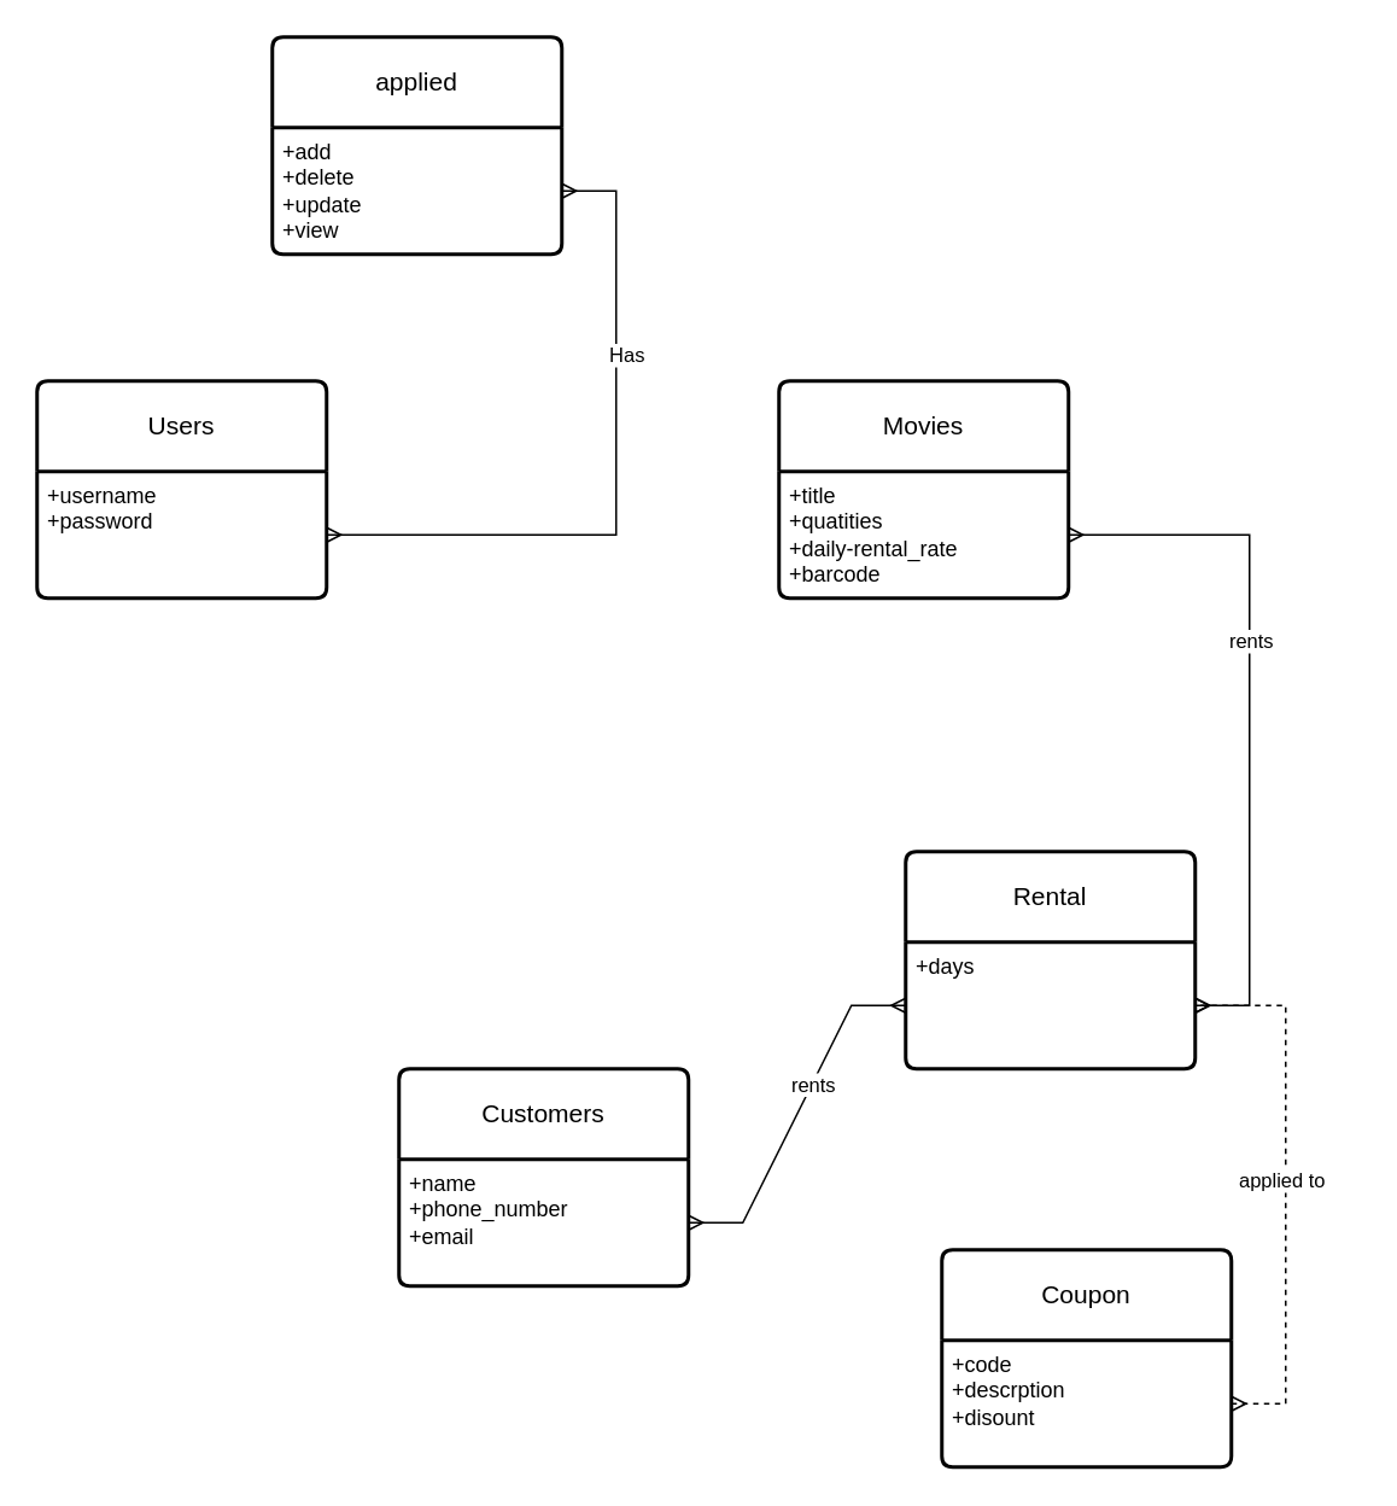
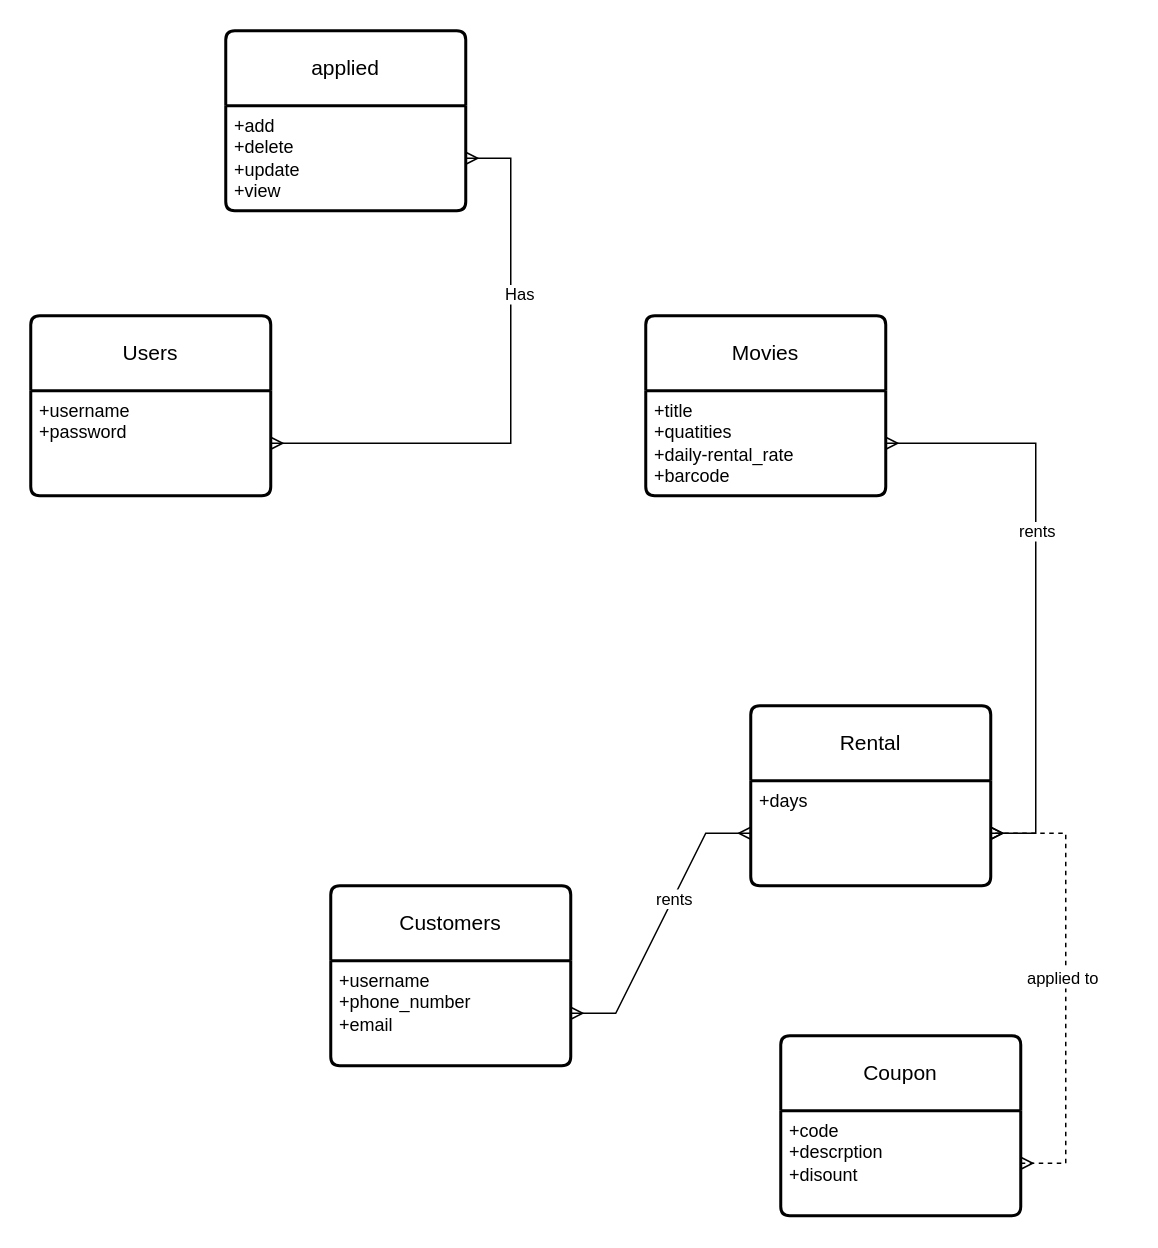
  <mxCell id="0" />
  <mxCell id="1" parent="0" />
  <mxCell id="2" value="Users" style="swimlane;childLayout=stackLayout;horizontal=1;startSize=50;horizontalStack=0;rounded=1;fontSize=14;fontStyle=0;strokeWidth=2;resizeParent=0;resizeLast=1;shadow=0;dashed=0;align=center;arcSize=4;whiteSpace=wrap;html=1;" parent="1" vertex="1"><mxGeometry x="20" y="210" width="160" height="120" as="geometry" /></mxCell>
  <mxCell id="3" value="+username&lt;div&gt;+password&lt;/div&gt;" style="align=left;strokeColor=none;fillColor=none;spacingLeft=4;spacingRight=4;fontSize=12;verticalAlign=top;resizable=0;rotatable=0;part=1;html=1;whiteSpace=wrap;" parent="2" vertex="1"><mxGeometry y="50" width="160" height="70" as="geometry" /></mxCell>
  <mxCell id="4" value="Movies" style="swimlane;childLayout=stackLayout;horizontal=1;startSize=50;horizontalStack=0;rounded=1;fontSize=14;fontStyle=0;strokeWidth=2;resizeParent=0;resizeLast=1;shadow=0;dashed=0;align=center;arcSize=4;whiteSpace=wrap;html=1;" parent="1" vertex="1"><mxGeometry x="430" y="210" width="160" height="120" as="geometry" /></mxCell>
  <mxCell id="5" value="+title&lt;div&gt;+quatities&lt;/div&gt;&lt;div&gt;+daily-rental_rate&lt;/div&gt;&lt;div&gt;+barcode&lt;/div&gt;" style="align=left;strokeColor=none;fillColor=none;spacingLeft=4;spacingRight=4;fontSize=12;verticalAlign=top;resizable=0;rotatable=0;part=1;html=1;whiteSpace=wrap;" parent="4" vertex="1"><mxGeometry y="50" width="160" height="70" as="geometry" /></mxCell>
  <mxCell id="6" value="Customers" style="swimlane;childLayout=stackLayout;horizontal=1;startSize=50;horizontalStack=0;rounded=1;fontSize=14;fontStyle=0;strokeWidth=2;resizeParent=0;resizeLast=1;shadow=0;dashed=0;align=center;arcSize=4;whiteSpace=wrap;html=1;" parent="1" vertex="1"><mxGeometry x="220" y="590" width="160" height="120" as="geometry" /></mxCell>
- <mxCell id="7" value="+name&lt;div&gt;+phone_number&lt;/div&gt;&lt;div&gt;+email&lt;/div&gt;" style="align=left;strokeColor=none;fillColor=none;spacingLeft=4;spacingRight=4;fontSize=12;verticalAlign=top;resizable=0;rotatable=0;part=1;html=1;whiteSpace=wrap;" parent="6" vertex="1"><mxGeometry y="50" width="160" height="70" as="geometry" /></mxCell>
+ <mxCell id="7" value="+username&lt;div&gt;+phone_number&lt;/div&gt;&lt;div&gt;+email&lt;/div&gt;" style="align=left;strokeColor=none;fillColor=none;spacingLeft=4;spacingRight=4;fontSize=12;verticalAlign=top;resizable=0;rotatable=0;part=1;html=1;whiteSpace=wrap;" parent="6" vertex="1"><mxGeometry y="50" width="160" height="70" as="geometry" /></mxCell>
  <mxCell id="8" value="" style="edgeStyle=entityRelationEdgeStyle;fontSize=12;html=1;endArrow=ERmany;startArrow=ERmany;rounded=0;" parent="1" source="7" target="15" edge="1"><mxGeometry width="100" height="100" relative="1" as="geometry"><mxPoint x="390" y="570" as="sourcePoint" /><mxPoint x="490" y="470" as="targetPoint" /><Array as="points"><mxPoint x="500" y="540" /><mxPoint x="430" y="470" /></Array></mxGeometry></mxCell>
  <mxCell id="9" value="rents" style="edgeLabel;html=1;align=center;verticalAlign=middle;resizable=0;points=[];" parent="8" vertex="1" connectable="0"><mxGeometry x="0.189" relative="1" as="geometry"><mxPoint as="offset" /></mxGeometry></mxCell>
  <mxCell id="10" value="applied" style="swimlane;childLayout=stackLayout;horizontal=1;startSize=50;horizontalStack=0;rounded=1;fontSize=14;fontStyle=0;strokeWidth=2;resizeParent=0;resizeLast=1;shadow=0;dashed=0;align=center;arcSize=4;whiteSpace=wrap;html=1;" parent="1" vertex="1"><mxGeometry x="150" y="20" width="160" height="120" as="geometry" /></mxCell>
  <mxCell id="11" value="+add&lt;div&gt;+delete&lt;/div&gt;&lt;div&gt;+update&lt;/div&gt;&lt;div&gt;+view&lt;/div&gt;" style="align=left;strokeColor=none;fillColor=none;spacingLeft=4;spacingRight=4;fontSize=12;verticalAlign=top;resizable=0;rotatable=0;part=1;html=1;whiteSpace=wrap;" parent="10" vertex="1"><mxGeometry y="50" width="160" height="70" as="geometry" /></mxCell>
  <mxCell id="12" value="" style="edgeStyle=entityRelationEdgeStyle;fontSize=12;html=1;endArrow=ERmany;startArrow=ERmany;rounded=0;" parent="1" source="11" target="3" edge="1"><mxGeometry width="100" height="100" relative="1" as="geometry"><mxPoint x="320" y="210" as="sourcePoint" /><mxPoint x="420" y="110" as="targetPoint" /></mxGeometry></mxCell>
  <mxCell id="13" value="Has" style="edgeLabel;html=1;align=center;verticalAlign=middle;resizable=0;points=[];" parent="12" vertex="1" connectable="0"><mxGeometry x="-0.366" y="5" relative="1" as="geometry"><mxPoint as="offset" /></mxGeometry></mxCell>
  <mxCell id="14" value="Rental" style="swimlane;childLayout=stackLayout;horizontal=1;startSize=50;horizontalStack=0;rounded=1;fontSize=14;fontStyle=0;strokeWidth=2;resizeParent=0;resizeLast=1;shadow=0;dashed=0;align=center;arcSize=4;whiteSpace=wrap;html=1;" parent="1" vertex="1"><mxGeometry x="500" y="470" width="160" height="120" as="geometry" /></mxCell>
  <mxCell id="15" value="&lt;div&gt;+days&lt;/div&gt;" style="align=left;strokeColor=none;fillColor=none;spacingLeft=4;spacingRight=4;fontSize=12;verticalAlign=top;resizable=0;rotatable=0;part=1;html=1;whiteSpace=wrap;" parent="14" vertex="1"><mxGeometry y="50" width="160" height="70" as="geometry" /></mxCell>
  <mxCell id="16" value="" style="edgeStyle=entityRelationEdgeStyle;fontSize=12;html=1;endArrow=ERmany;startArrow=ERmany;rounded=0;" parent="1" source="15" target="5" edge="1"><mxGeometry width="100" height="100" relative="1" as="geometry"><mxPoint x="540" y="440" as="sourcePoint" /><mxPoint x="660" y="320" as="targetPoint" /><Array as="points"><mxPoint x="660" y="305" /><mxPoint x="750" y="375" /><mxPoint x="590" y="235" /></Array></mxGeometry></mxCell>
  <mxCell id="17" value="rents" style="edgeLabel;html=1;align=center;verticalAlign=middle;resizable=0;points=[];" parent="16" vertex="1" connectable="0"><mxGeometry x="0.189" relative="1" as="geometry"><mxPoint as="offset" /></mxGeometry></mxCell>
  <mxCell id="18" value="Coupon" style="swimlane;childLayout=stackLayout;horizontal=1;startSize=50;horizontalStack=0;rounded=1;fontSize=14;fontStyle=0;strokeWidth=2;resizeParent=0;resizeLast=1;shadow=0;dashed=0;align=center;arcSize=4;whiteSpace=wrap;html=1;" parent="1" vertex="1"><mxGeometry x="520" y="690" width="160" height="120" as="geometry" /></mxCell>
  <mxCell id="19" value="+code&lt;div&gt;+descrption&lt;/div&gt;&lt;div&gt;+disount&lt;/div&gt;" style="align=left;strokeColor=none;fillColor=none;spacingLeft=4;spacingRight=4;fontSize=12;verticalAlign=top;resizable=0;rotatable=0;part=1;html=1;whiteSpace=wrap;" parent="18" vertex="1"><mxGeometry y="50" width="160" height="70" as="geometry" /></mxCell>
  <mxCell id="20" value="" style="edgeStyle=entityRelationEdgeStyle;fontSize=12;html=1;endArrow=ERmany;startArrow=ERmany;rounded=0;dashed=1;" parent="1" source="19" target="15" edge="1"><mxGeometry width="100" height="100" relative="1" as="geometry"><mxPoint x="590" y="910" as="sourcePoint" /><mxPoint x="690" y="810" as="targetPoint" /></mxGeometry></mxCell>
  <mxCell id="21" value="applied to" style="edgeLabel;html=1;align=center;verticalAlign=middle;resizable=0;points=[];" parent="20" vertex="1" connectable="0"><mxGeometry x="0.027" y="3" relative="1" as="geometry"><mxPoint as="offset" /></mxGeometry></mxCell>
